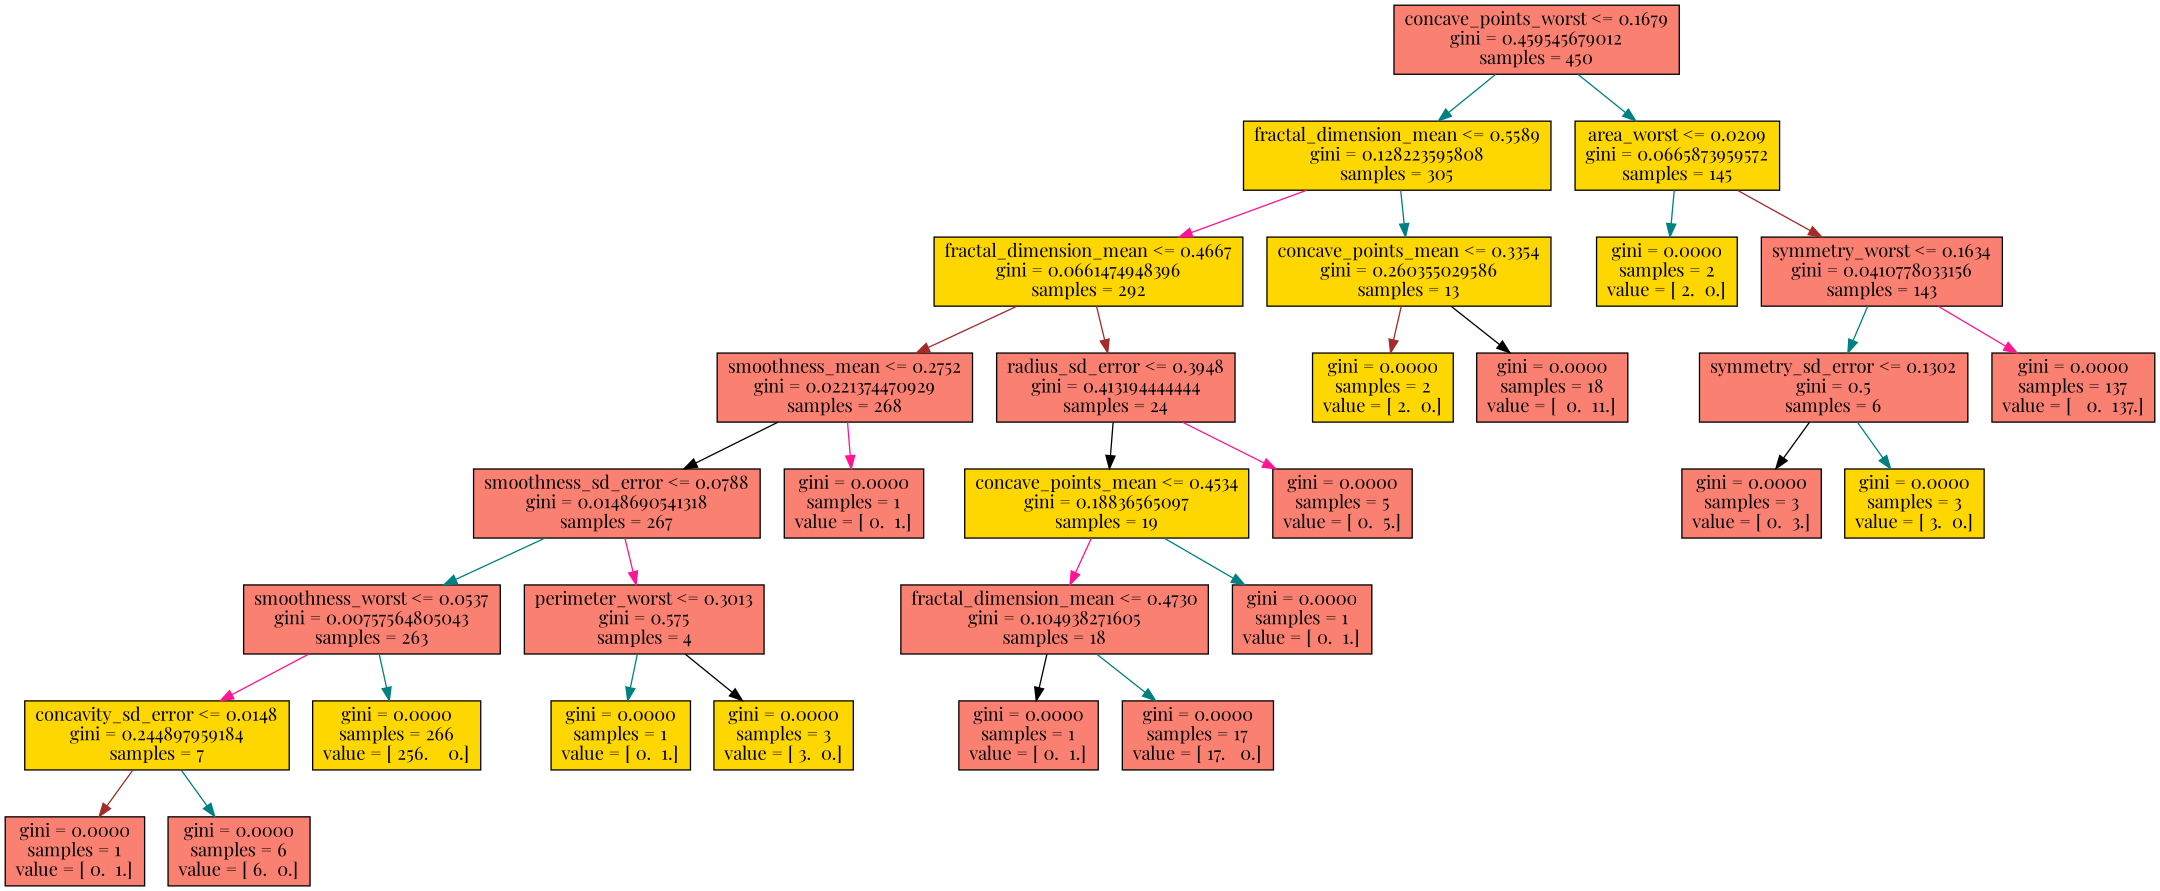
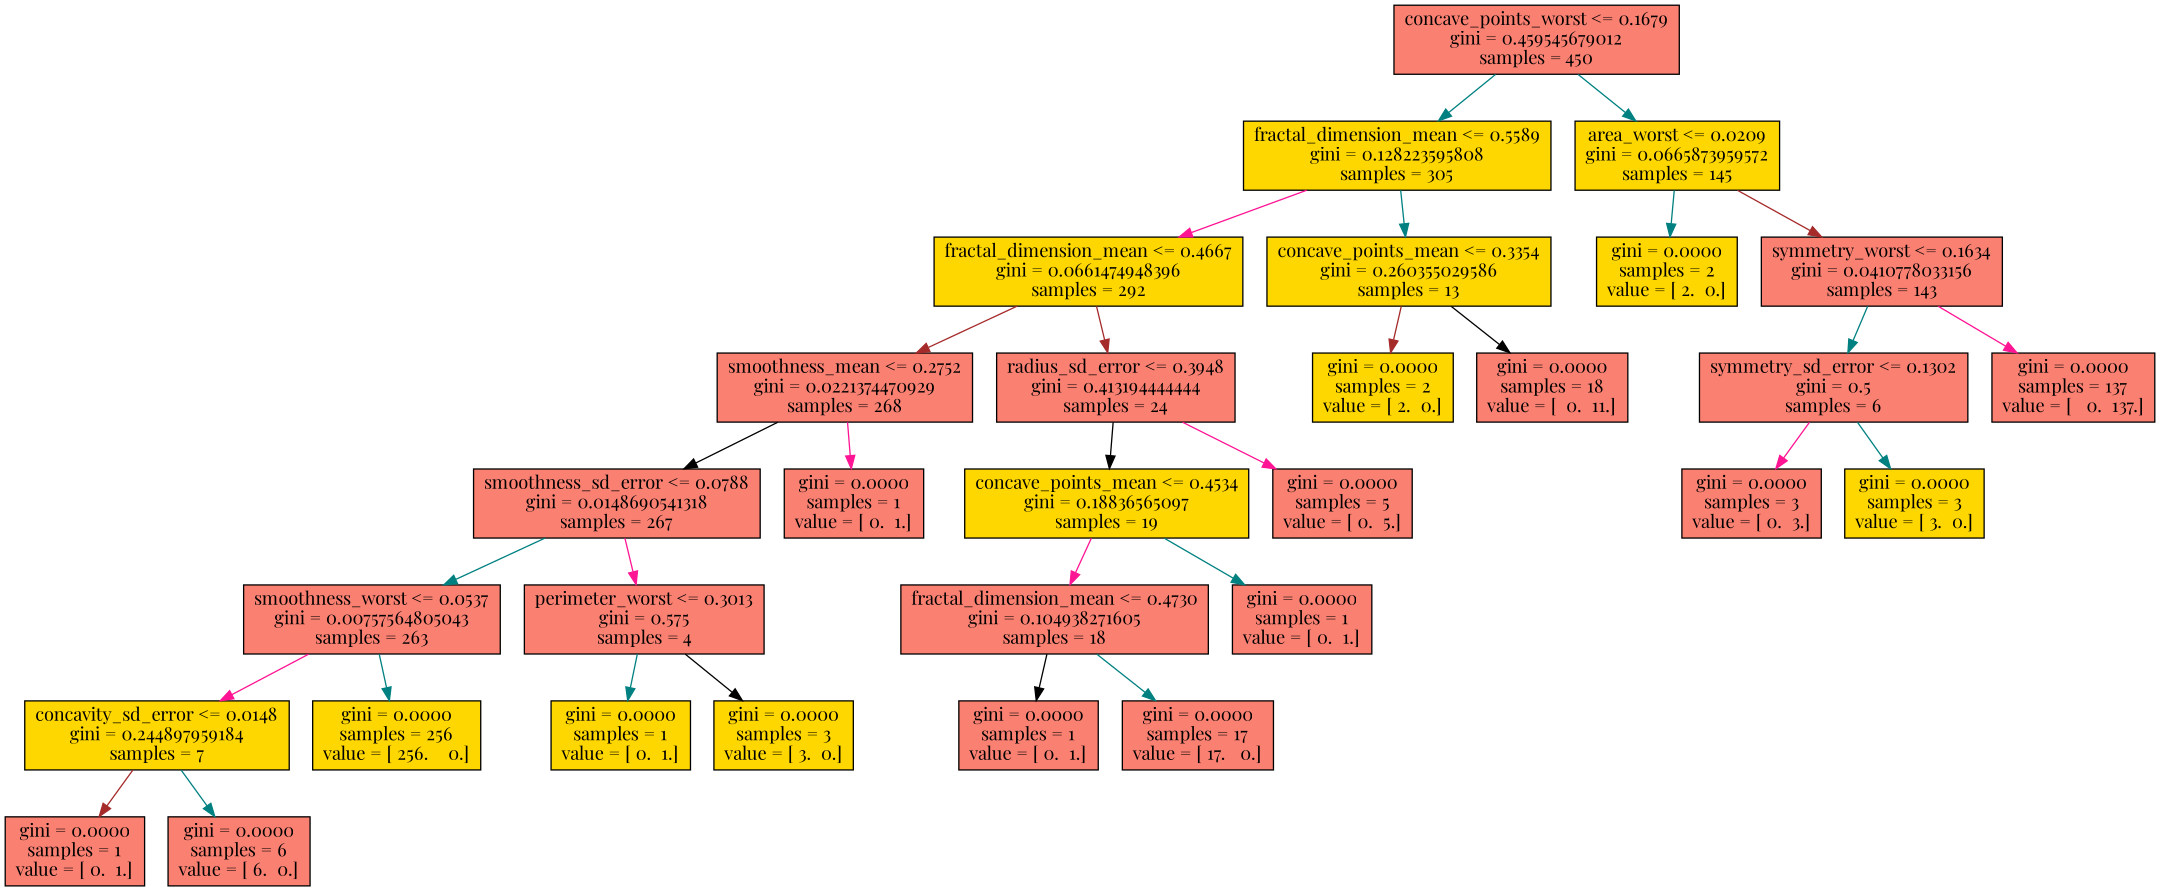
  digraph {
    fontname="Playfair Display"
    node [fillcolor=salmon fontname="Playfair Display" shape=box style=filled]
    edge [color=teal fontname="Playfair Display"]
    n1 [label="concave_points_worst <= 0.1679\ngini = 0.459545679012\nsamples = 450"]
    n2 [fillcolor=gold label="fractal_dimension_mean <= 0.5589\ngini = 0.128223595808\nsamples = 305"]
    n3 [fillcolor=gold label="area_worst <= 0.0209\ngini = 0.0665873959572\nsamples = 145"]
    n4 [fillcolor=gold label="fractal_dimension_mean <= 0.4667\ngini = 0.0661474948396\nsamples = 292"]
    n5 [fillcolor=gold label="concave_points_mean <= 0.3354\ngini = 0.260355029586\nsamples = 13"]
    n6 [fillcolor=gold label="gini = 0.0000\nsamples = 2\nvalue = [ 2.  0.]"]
    n7 [label="symmetry_worst <= 0.1634\ngini = 0.0410778033156\nsamples = 143"]
    n8 [label="smoothness_mean <= 0.2752\ngini = 0.0221374470929\nsamples = 268"]
    n9 [label="radius_sd_error <= 0.3948\ngini = 0.413194444444\nsamples = 24"]
    n10 [fillcolor=gold label="gini = 0.0000\nsamples = 2\nvalue = [ 2.  0.]"]
    n11 [label="gini = 0.0000\nsamples = 18\nvalue = [  0.  11.]"]
    n12 [label="smoothness_sd_error <= 0.0788\ngini = 0.0148690541318\nsamples = 267"]
    n13 [label="gini = 0.0000\nsamples = 1\nvalue = [ 0.  1.]"]
    n14 [fillcolor=gold label="concave_points_mean <= 0.4534\ngini = 0.18836565097\nsamples = 19"]
    n15 [label="gini = 0.0000\nsamples = 5\nvalue = [ 0.  5.]"]
    n16 [label="smoothness_worst <= 0.0537\ngini = 0.00757564805043\nsamples = 263"]
    n17 [label="perimeter_worst <= 0.3013\ngini = 0.575\nsamples = 4"]
    n18 [fillcolor=gold label="concavity_sd_error <= 0.0148\ngini = 0.244897959184\nsamples = 7"]
-   n19 [fillcolor=gold label="gini = 0.0000\nsamples = 266\nvalue = [ 256.    0.]"]
+   n19 [fillcolor=gold label="gini = 0.0000\nsamples = 256\nvalue = [ 256.    0.]"]
    n20 [fillcolor=gold label="gini = 0.0000\nsamples = 1\nvalue = [ 0.  1.]"]
    n21 [fillcolor=gold label="gini = 0.0000\nsamples = 3\nvalue = [ 3.  0.]"]
    n22 [label="gini = 0.0000\nsamples = 1\nvalue = [ 0.  1.]"]
    n23 [label="gini = 0.0000\nsamples = 6\nvalue = [ 6.  0.]"]
    n24 [label="fractal_dimension_mean <= 0.4730\ngini = 0.104938271605\nsamples = 18"]
    n25 [label="gini = 0.0000\nsamples = 1\nvalue = [ 0.  1.]"]
    n26 [label="gini = 0.0000\nsamples = 1\nvalue = [ 0.  1.]"]
    n27 [label="gini = 0.0000\nsamples = 17\nvalue = [ 17.   0.]"]
    n28 [label="symmetry_sd_error <= 0.1302\ngini = 0.5\nsamples = 6"]
    n29 [label="gini = 0.0000\nsamples = 137\nvalue = [   0.  137.]"]
    n30 [label="gini = 0.0000\nsamples = 3\nvalue = [ 0.  3.]"]
    n31 [fillcolor=gold label="gini = 0.0000\nsamples = 3\nvalue = [ 3.  0.]"]
    n1 -> n2
    n1 -> n3
    n2 -> n4 [color=deeppink]
    n2 -> n5
    n3 -> n6
    n3 -> n7 [color=brown]
    n4 -> n8 [color=brown]
    n4 -> n9 [color=brown]
    n5 -> n10 [color=brown]
    n5 -> n11 [color=black]
    n7 -> n28
    n7 -> n29 [color=deeppink]
    n8 -> n12 [color=black]
    n8 -> n13 [color=deeppink]
    n9 -> n14 [color=black]
    n9 -> n15 [color=deeppink]
    n12 -> n16
    n12 -> n17 [color=deeppink]
    n14 -> n24 [color=deeppink]
    n14 -> n25
    n16 -> n18 [color=deeppink]
    n16 -> n19
    n17 -> n20
    n17 -> n21 [color=black]
    n18 -> n22 [color=brown]
    n18 -> n23
    n24 -> n26 [color=black]
    n24 -> n27
-   n28 -> n30 [color=black]
+   n28 -> n30 [color=deeppink]
    n28 -> n31
  }
